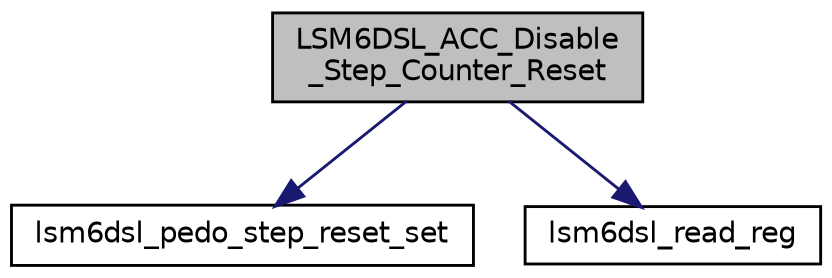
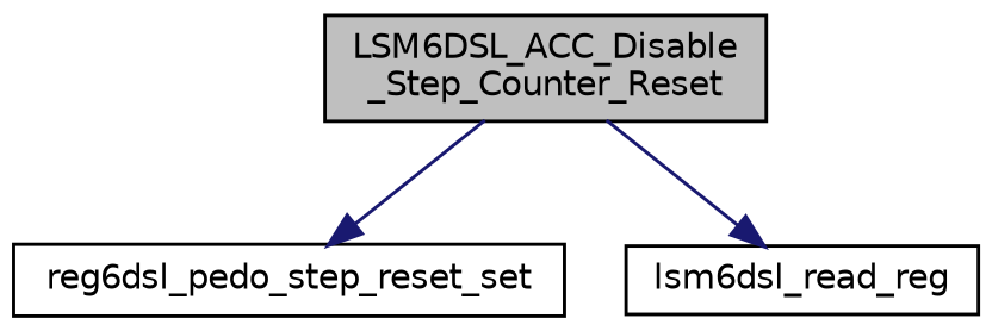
  digraph {
    rankdir=TB
    node [color=black fillcolor=white fontname=Helvetica fontsize=10 shape=record style=filled]
    edge [color=midnightblue fontname=Helvetica fontsize=10 labelfontname=Helvetica labelfontsize=10 style=solid]
    n1 [fillcolor=grey75 fontcolor=black height=0.2 label="LSM6DSL_ACC_Disable\l_Step_Counter_Reset" width=0.4]
-   n2 [height=0.2 label=lsm6dsl_pedo_step_reset_set width=0.4]
+   n2 [height=0.2 label=reg6dsl_pedo_step_reset_set width=0.4]
    n3 [height=0.2 label=lsm6dsl_read_reg width=0.4]
    n1 -> n2
    n1 -> n3
  }
